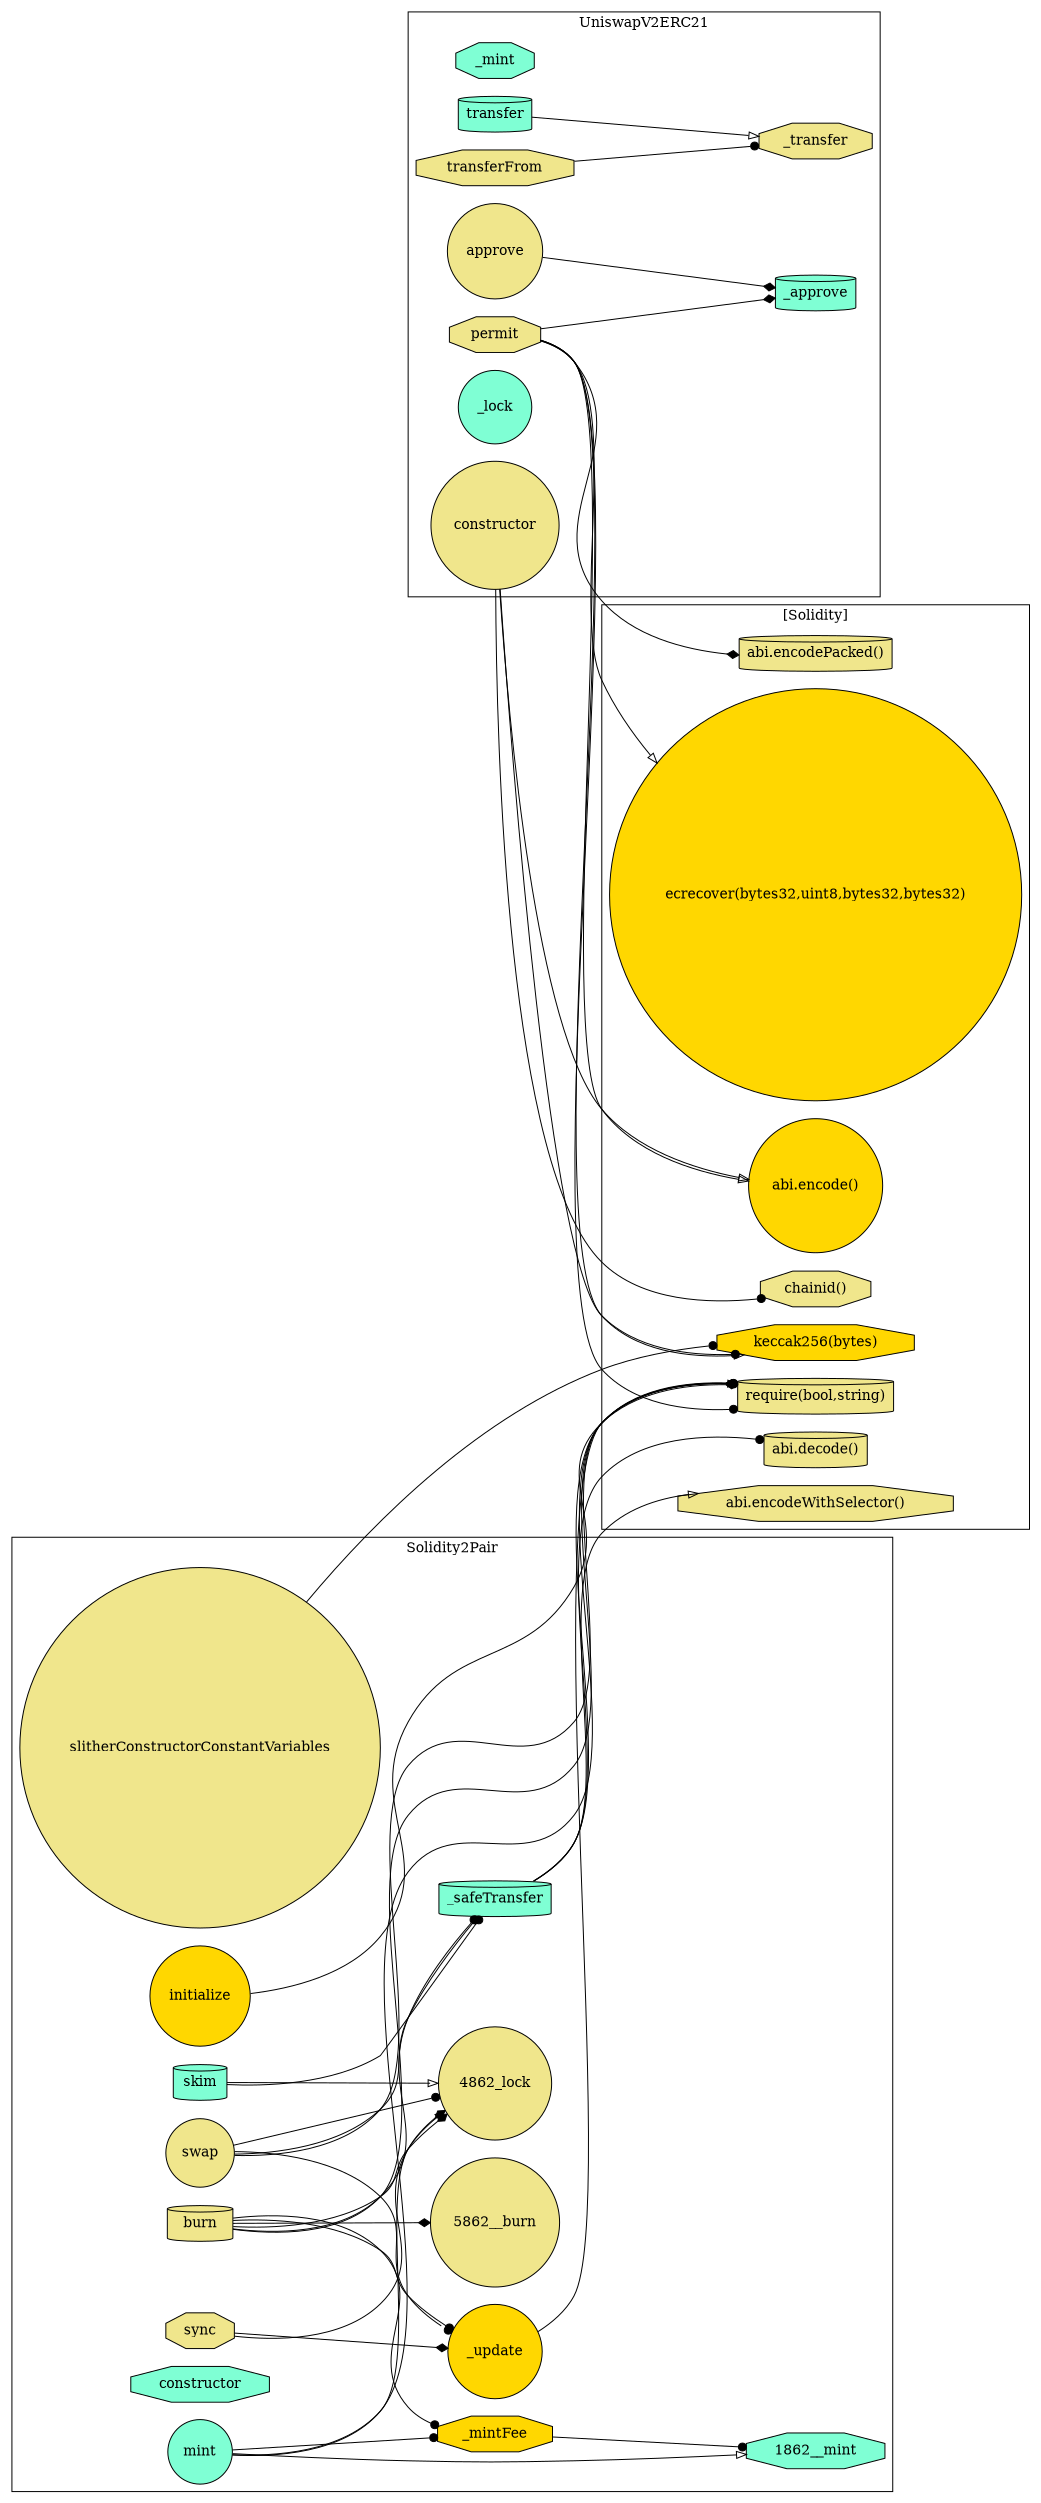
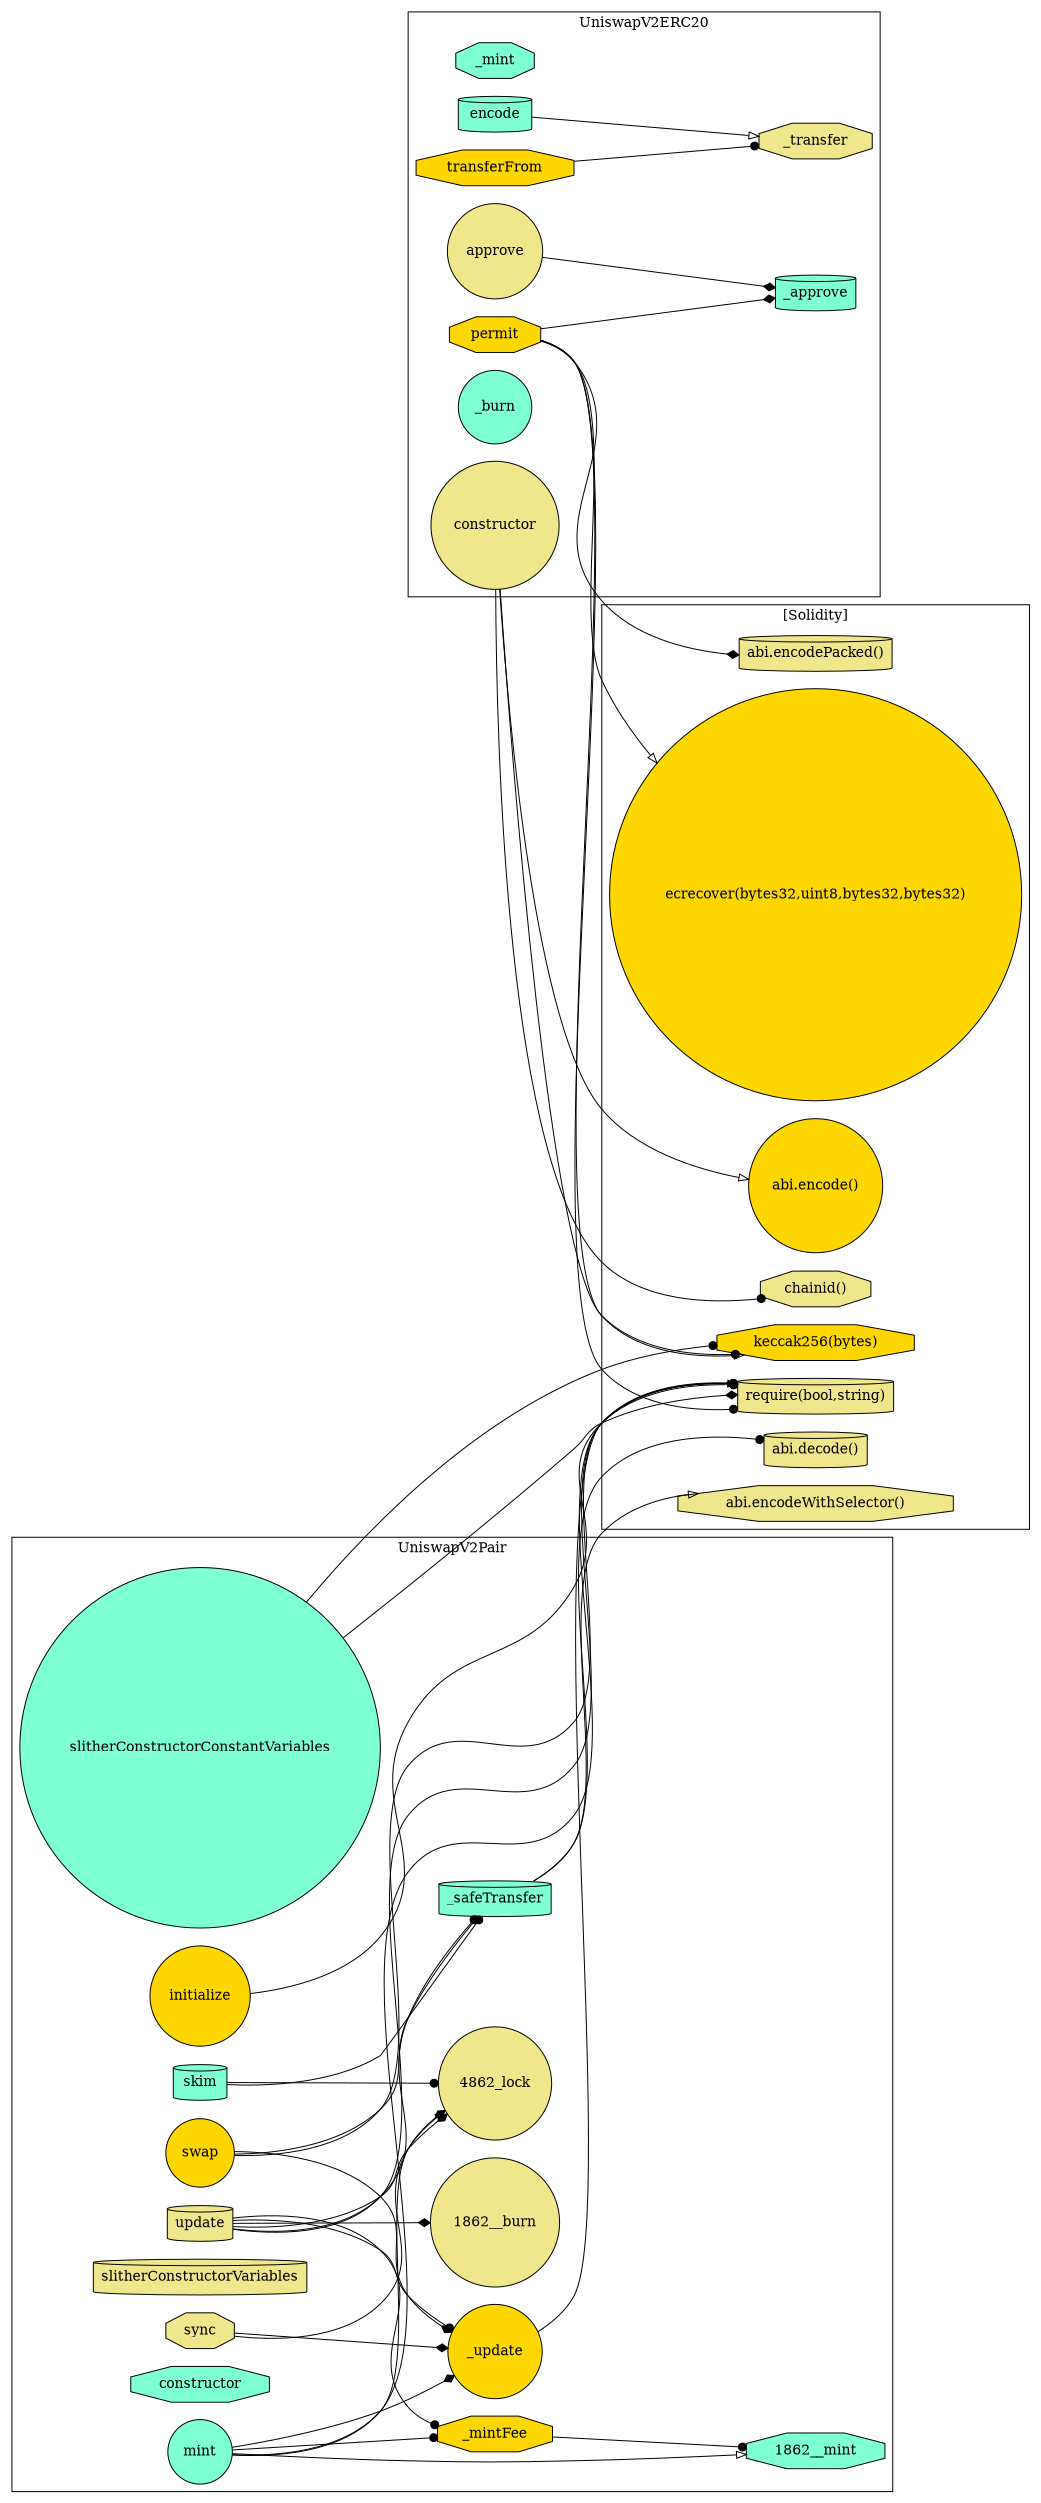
  strict digraph {
    rankdir=LR
    node [fillcolor=khaki shape=circle style=filled]
    edge [arrowhead=dot]
    n1 [fillcolor=aquamarine label=_mint shape=octagon]
-   n2 [label=transferFrom shape=octagon]
+   n2 [fillcolor=gold label=transferFrom shape=octagon]
    n3 [label=_transfer shape=octagon]
-   n4 [label=permit shape=octagon]
+   n4 [fillcolor=gold label=permit shape=octagon]
    n5 [fillcolor=aquamarine label=_approve shape=cylinder]
    n6 [label=approve]
    n7 [label=constructor]
-   n8 [fillcolor=aquamarine label=_lock]
-   n9 [fillcolor=aquamarine label=transfer shape=cylinder]
-   n10 [label=slitherConstructorConstantVariables]
+   n8 [fillcolor=aquamarine label=_burn]
+   n9 [fillcolor=aquamarine label=encode shape=cylinder]
+   n10 [fillcolor=aquamarine label=slitherConstructorConstantVariables]
    n11 [fillcolor=aquamarine label=skim shape=cylinder]
    n12 [fillcolor=aquamarine label=_safeTransfer shape=cylinder]
    n13 [label="4862_lock"]
    n14 [fillcolor=gold label=_mintFee shape=octagon]
    "1862__mint" [fillcolor=aquamarine shape=octagon]
-   n16 [label=burn shape=cylinder]
+   n16 [label=update shape=cylinder]
    n17 [fillcolor=gold label=_update]
-   "1862__burn" [label="5862__burn"]
+   "1862__burn"
    n19 [label=sync shape=octagon]
-   n20 [label=swap]
+   n20 [fillcolor=gold label=swap]
+   n21 [label=slitherConstructorVariables shape=cylinder]
    n22 [fillcolor=aquamarine label=mint]
    n23 [fillcolor=aquamarine label=constructor shape=octagon]
    n24 [fillcolor=gold label=initialize]
    "abi.encode()" [fillcolor=gold]
    "require(bool,string)" [shape=cylinder]
    "keccak256(bytes)" [fillcolor=gold shape=octagon]
    "ecrecover(bytes32,uint8,bytes32,bytes32)" [fillcolor=gold]
    "abi.encodePacked()" [shape=cylinder]
    "chainid()" [shape=octagon]
    "abi.encodeWithSelector()" [shape=octagon]
    "abi.decode()" [shape=cylinder]
    subgraph cluster_1 {
-     label=UniswapV2ERC21
+     label=UniswapV2ERC20
      n1
      n2
      n3
      n4
      n5
      n6
      n7
      n8
      n9
    }
    subgraph cluster_2 {
-     label=Solidity2Pair
+     label=UniswapV2Pair
      n10
      n11
      n12
      n13
      n14
      "1862__mint"
      n16
      n17
      "1862__burn"
      n19
      n20
+     n21
      n22
      n23
      n24
    }
    subgraph cluster_3 {
      label="[Solidity]"
      "abi.encode()"
      "require(bool,string)"
      "keccak256(bytes)"
      "ecrecover(bytes32,uint8,bytes32,bytes32)"
      "abi.encodePacked()"
      "chainid()"
      "abi.encodeWithSelector()"
      "abi.decode()"
    }
    n2 -> n3
    n4 -> n5 [arrowhead=diamond]
-   n4 -> "abi.encode()" [arrowhead=onormal]
    n4 -> "require(bool,string)"
    n4 -> "keccak256(bytes)" [arrowhead=onormal]
    n4 -> "ecrecover(bytes32,uint8,bytes32,bytes32)" [arrowhead=onormal]
    n4 -> "abi.encodePacked()" [arrowhead=diamond]
    n6 -> n5 [arrowhead=diamond]
    n7 -> "abi.encode()" [arrowhead=onormal]
    n7 -> "keccak256(bytes)"
    n7 -> "chainid()"
    n9 -> n3 [arrowhead=onormal]
    n10 -> "keccak256(bytes)"
    n11 -> n12
-   n11 -> n13 [arrowhead=onormal]
-   n12 -> "require(bool,string)" [arrowhead=diamond]
+   n11 -> n13
+   n10 -> "require(bool,string)" [arrowhead=diamond]
    n12 -> "abi.encodeWithSelector()" [arrowhead=onormal]
    n12 -> "abi.decode()"
    n14 -> "1862__mint"
    n16 -> n12
    n16 -> n13 [arrowhead=diamond]
    n16 -> n14
    n16 -> n17
    n16 -> "1862__burn" [arrowhead=diamond]
    n16 -> "require(bool,string)" [arrowhead=onormal]
    n17 -> "require(bool,string)"
    n19 -> n13 [arrowhead=onormal]
    n19 -> n17 [arrowhead=diamond]
    n20 -> n12
-   n20 -> n13
-   n20 -> n17
+   n20 -> n17 [arrowhead=diamond]
    n20 -> "require(bool,string)"
    n22 -> n13 [arrowhead=diamond]
    n22 -> n14
    n22 -> "1862__mint" [arrowhead=onormal]
+   n22 -> n17 [arrowhead=diamond]
    n22 -> "require(bool,string)" [arrowhead=diamond]
-   n24 -> "require(bool,string)" [arrowhead=diamond]
+   n24 -> "require(bool,string)"
  }
